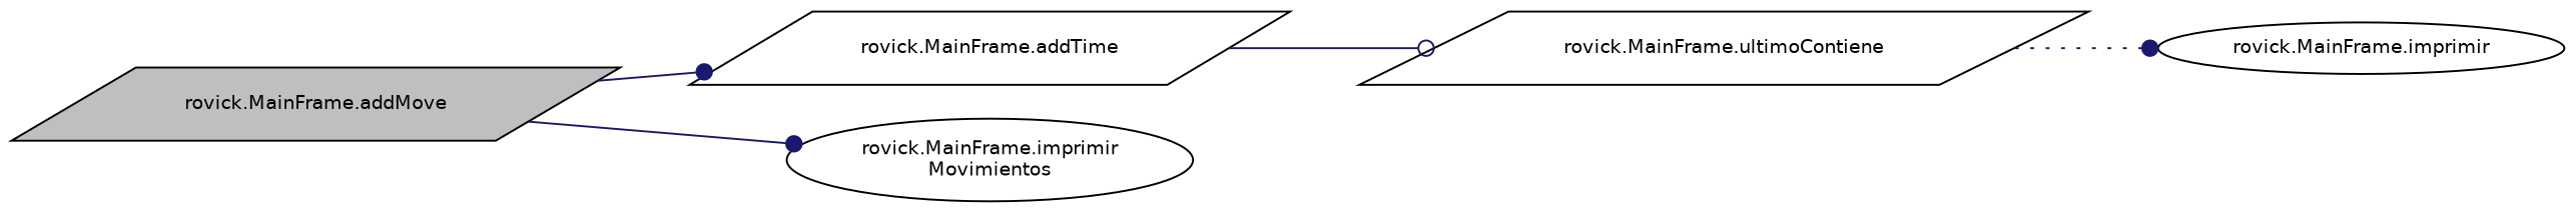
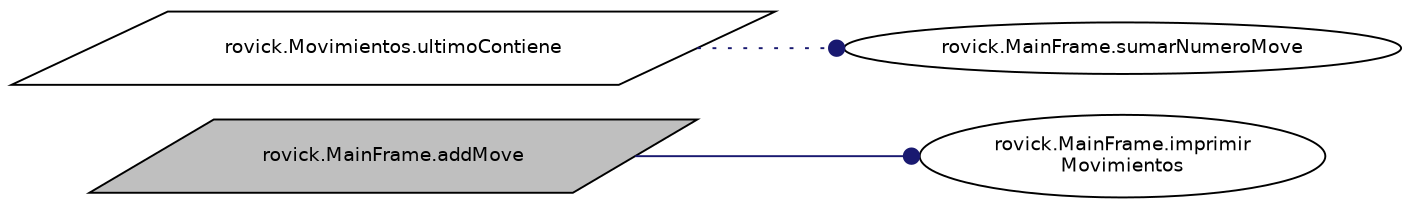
  digraph {
    rankdir=LR
    node [color=black fillcolor=white fontname=Helvetica fontsize=10 shape=parallelogram style=filled]
    edge [arrowhead=dot color=midnightblue fontname=Helvetica fontsize=10 labelfontname=Helvetica labelfontsize=10 style=solid]
    n1 [fillcolor=grey75 fontcolor=black height=0.2 label="rovick.MainFrame.addMove" width=0.4]
-   n2 [height=0.2 label="rovick.MainFrame.addTime" width=0.4]
    n3 [height=0.2 label="rovick.MainFrame.imprimir\lMovimientos" shape=ellipse width=0.4]
-   n4 [height=0.2 label="rovick.MainFrame.imprimir" shape=ellipse width=0.4]
-   n5 [height=0.2 label="rovick.MainFrame.ultimoContiene" width=0.4]
-   n1 -> n2
+   n4 [height=0.2 label="rovick.MainFrame.sumarNumeroMove" shape=ellipse width=0.4]
+   n5 [height=0.2 label="rovick.Movimientos.ultimoContiene" width=0.4]
    n1 -> n3
-   n2 -> n5 [arrowhead=odot]
    n5 -> n4 [style=dotted]
  }
